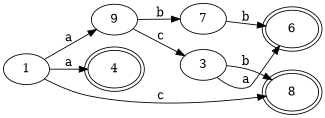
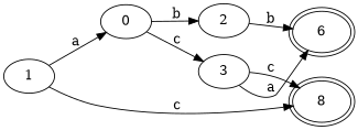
  digraph {
    ordering=out
    rankdir=LR
-   n1 [label=9]
-   n2 [label=7]
+   n1 [label=0]
+   n2 [label=2]
    n3 [label=3]
    n4 [label=1]
-   n5 [label=4 peripheries=2]
    n6 [label=8 peripheries=2]
    n7 [label=6 peripheries=2]
    n1 -> n2 [label=b]
    n1 -> n3 [label=c]
    n2 -> n7 [label=b]
-   n3 -> n6 [label=b]
+   n3 -> n6 [label=c]
    n3 -> n7 [label=a]
    n4 -> n1 [label=a]
-   n4 -> n5 [label=a]
    n4 -> n6 [label=c]
  }
